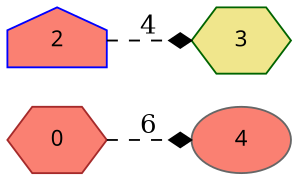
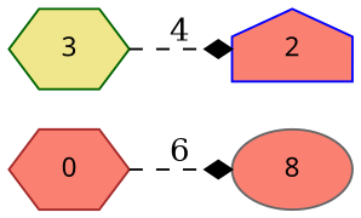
  digraph {
    rankdir=LR
    node [fillcolor=salmon fontcolor=black fontname="sans-serif" fontsize=12 shape=hexagon style=filled]
    edge [arrowhead=diamond style=dashed]
    n1 [color=brown label=0]
-   n2 [color=gray40 label=4 shape=ellipse]
+   n2 [color=gray40 label=8 shape=ellipse]
    n3 [color=blue label=2 shape=house]
    n4 [color=darkgreen fillcolor=khaki label=3]
    n1 -> n2 [label=6]
-   n3 -> n4 [label=4]
+   n4 -> n3 [label=4]
  }
